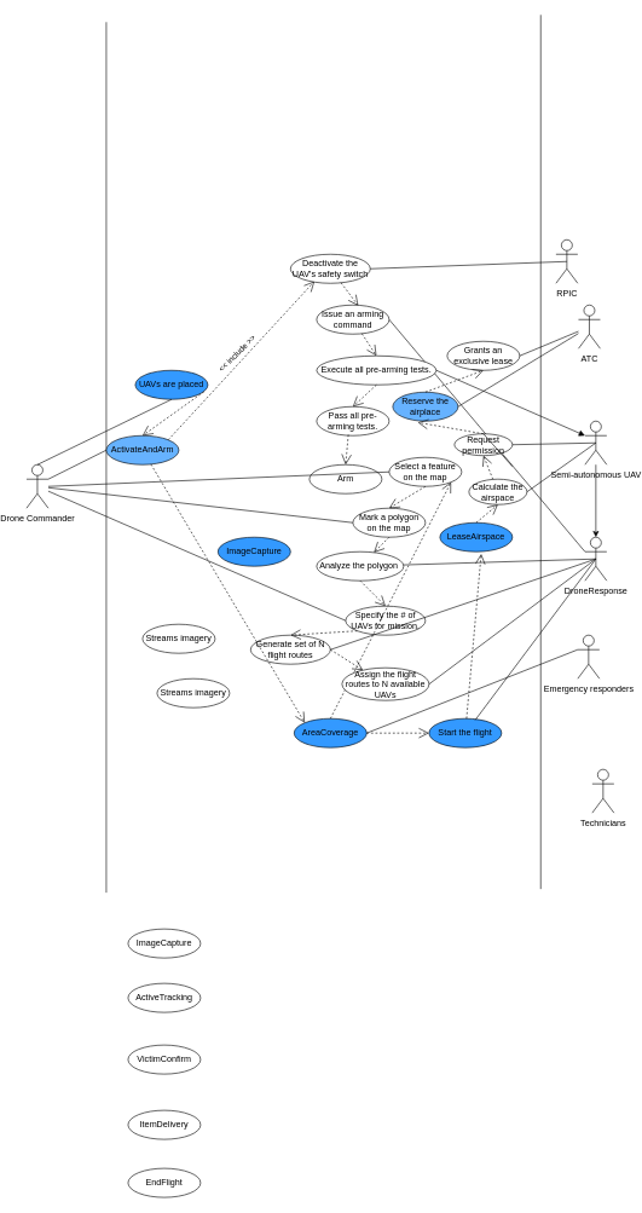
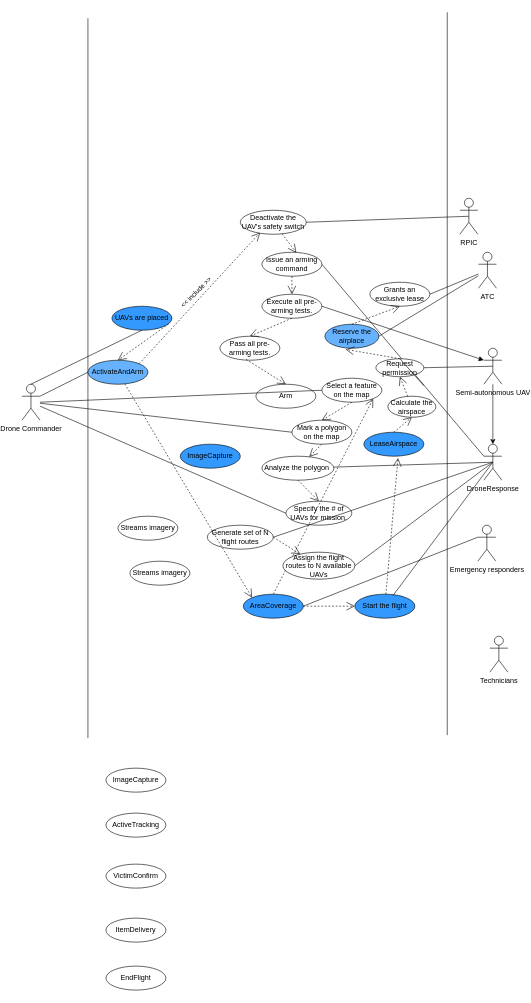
  <mxCell id="0" />
  <mxCell id="1" parent="0" />
  <mxCell id="2" value="" style="endArrow=none;html=1;rounded=0;" edge="1" parent="1"><mxGeometry width="50" height="50" relative="1" as="geometry"><mxPoint x="130" y="1230" as="sourcePoint" /><mxPoint x="130" y="30" as="targetPoint" /></mxGeometry></mxCell>
  <mxCell id="3" value="" style="endArrow=none;html=1;rounded=0;" edge="1" parent="1"><mxGeometry width="50" height="50" relative="1" as="geometry"><mxPoint x="729" y="1225" as="sourcePoint" /><mxPoint x="729" y="20" as="targetPoint" /></mxGeometry></mxCell>
  <mxCell id="4" value="Drone Commander" style="shape=umlActor;verticalLabelPosition=bottom;verticalAlign=top;html=1;" vertex="1" parent="1"><mxGeometry x="20" y="640" width="30" height="60" as="geometry" /></mxCell>
  <mxCell id="5" value="Semi-autonomous UAV" style="shape=umlActor;verticalLabelPosition=bottom;verticalAlign=top;html=1;" vertex="1" parent="1"><mxGeometry x="790" y="580" width="30" height="60" as="geometry" /></mxCell>
  <mxCell id="6" value="Emergency responders" style="shape=umlActor;verticalLabelPosition=bottom;verticalAlign=top;html=1;" vertex="1" parent="1"><mxGeometry x="780" y="875" width="30" height="60" as="geometry" /></mxCell>
  <mxCell id="7" value="DroneResponse" style="shape=umlActor;verticalLabelPosition=bottom;verticalAlign=top;html=1;" vertex="1" parent="1"><mxGeometry x="790" y="740" width="30" height="60" as="geometry" /></mxCell>
  <mxCell id="8" value="RPIC" style="shape=umlActor;verticalLabelPosition=bottom;verticalAlign=top;html=1;" vertex="1" parent="1"><mxGeometry x="750" y="330" width="30" height="60" as="geometry" /></mxCell>
  <mxCell id="9" value="Technicians" style="shape=umlActor;verticalLabelPosition=bottom;verticalAlign=top;html=1;" vertex="1" parent="1"><mxGeometry x="800" y="1060" width="30" height="60" as="geometry" /></mxCell>
  <mxCell id="10" value="ActivateAndArm" style="ellipse;whiteSpace=wrap;html=1;align=center;fillColor=#66B2FF;" vertex="1" parent="1"><mxGeometry x="130" y="600" width="100" height="40" as="geometry" /></mxCell>
  <mxCell id="11" value="AreaCoverage" style="ellipse;whiteSpace=wrap;html=1;align=center;fillColor=#3399FF;" vertex="1" parent="1"><mxGeometry x="389" y="990" width="100" height="40" as="geometry" /></mxCell>
  <mxCell id="12" value="LeaseAirspace" style="ellipse;whiteSpace=wrap;html=1;align=center;fillColor=#3399FF;" vertex="1" parent="1"><mxGeometry x="590" y="720" width="100" height="40" as="geometry" /></mxCell>
  <mxCell id="13" value="ImageCapture" style="ellipse;whiteSpace=wrap;html=1;align=center;" vertex="1" parent="1"><mxGeometry x="160" y="1280" width="100" height="40" as="geometry" /></mxCell>
  <mxCell id="14" value="ActiveTracking" style="ellipse;whiteSpace=wrap;html=1;align=center;" vertex="1" parent="1"><mxGeometry x="160" y="1355" width="100" height="40" as="geometry" /></mxCell>
  <mxCell id="15" value="VictimConfirm" style="ellipse;whiteSpace=wrap;html=1;align=center;" vertex="1" parent="1"><mxGeometry x="160" y="1440" width="100" height="40" as="geometry" /></mxCell>
  <mxCell id="16" value="ItemDelivery" style="ellipse;whiteSpace=wrap;html=1;align=center;" vertex="1" parent="1"><mxGeometry x="160" y="1530" width="100" height="40" as="geometry" /></mxCell>
  <mxCell id="17" value="EndFlight" style="ellipse;whiteSpace=wrap;html=1;align=center;" vertex="1" parent="1"><mxGeometry x="160" y="1610" width="100" height="40" as="geometry" /></mxCell>
  <mxCell id="18" value="" style="endArrow=none;html=1;rounded=0;exitX=1;exitY=0.333;exitDx=0;exitDy=0;exitPerimeter=0;entryX=0;entryY=0.5;entryDx=0;entryDy=0;" edge="1" parent="1" source="4" target="10"><mxGeometry width="50" height="50" relative="1" as="geometry"><mxPoint x="200" y="610" as="sourcePoint" /><mxPoint x="180" y="390" as="targetPoint" /></mxGeometry></mxCell>
  <mxCell id="19" value="" style="endArrow=open;endSize=12;dashed=1;html=1;rounded=0;exitX=1;exitY=0;exitDx=0;exitDy=0;entryX=0.3;entryY=0.933;entryDx=0;entryDy=0;entryPerimeter=0;" edge="1" parent="1" source="10" target="21"><mxGeometry x="-0.185" y="26" width="160" relative="1" as="geometry"><mxPoint x="360" y="640" as="sourcePoint" /><mxPoint x="410" y="560" as="targetPoint" /><mxPoint as="offset" /></mxGeometry></mxCell>
  <mxCell id="20" value="&amp;lt;&amp;lt; include &amp;gt;&amp;gt;" style="edgeLabel;html=1;align=center;verticalAlign=middle;resizable=0;points=[];rotation=-45;" vertex="1" connectable="0" parent="19"><mxGeometry x="0.029" y="-2" relative="1" as="geometry"><mxPoint x="-11" y="-8" as="offset" /></mxGeometry></mxCell>
  <mxCell id="21" value="Deactivate the UAV's safety switch" style="ellipse;whiteSpace=wrap;html=1;align=center;" vertex="1" parent="1"><mxGeometry x="384" width="110" height="40" as="geometry" y="350" /></mxCell>
  <mxCell id="22" value="" style="endArrow=none;html=1;rounded=0;exitX=1;exitY=0.5;exitDx=0;exitDy=0;entryX=0.5;entryY=0.5;entryDx=0;entryDy=0;entryPerimeter=0;" edge="1" parent="1" source="21" target="8"><mxGeometry width="50" height="50" relative="1" as="geometry"><mxPoint x="510" y="530" as="sourcePoint" /><mxPoint x="710" y="480" as="targetPoint" /></mxGeometry></mxCell>
  <mxCell id="23" value="" style="endArrow=open;endSize=12;dashed=1;html=1;rounded=0;entryX=0.574;entryY=0.021;entryDx=0;entryDy=0;entryPerimeter=0;" edge="1" parent="1" source="21" target="25"><mxGeometry x="-0.185" y="26" width="160" relative="1" as="geometry"><mxPoint x="409.17" y="550" as="sourcePoint" /><mxPoint x="494.002" y="390.217" as="targetPoint" /><mxPoint as="offset" /></mxGeometry></mxCell>
  <mxCell id="24" value="" style="endArrow=none;html=1;rounded=0;exitX=1;exitY=0.5;exitDx=0;exitDy=0;entryX=0;entryY=0.333;entryDx=0;entryDy=0;entryPerimeter=0;" edge="1" parent="1" source="25" target="7"><mxGeometry width="50" height="50" relative="1" as="geometry"><mxPoint x="515" y="730" as="sourcePoint" /><mxPoint x="730" y="720" as="targetPoint" /></mxGeometry></mxCell>
  <mxCell id="25" value="Issue an arming command" style="ellipse;whiteSpace=wrap;html=1;align=center;" vertex="1" parent="1"><mxGeometry x="420" y="420" width="100" height="40" as="geometry" /></mxCell>
- <mxCell id="26" value="Execute all pre-arming tests." style="ellipse;whiteSpace=wrap;html=1;align=center;" vertex="1" parent="1"><mxGeometry x="420" y="490" width="165" height="40" as="geometry" /></mxCell>
+ <mxCell id="26" value="Execute all pre-arming tests." style="ellipse;whiteSpace=wrap;html=1;align=center;" vertex="1" parent="1"><mxGeometry x="420" y="490" width="100" height="40" as="geometry" /></mxCell>
  <mxCell id="27" value="" style="endArrow=open;endSize=12;dashed=1;html=1;rounded=0;entryX=0.5;entryY=0;entryDx=0;entryDy=0;" edge="1" parent="1" source="25" target="26"><mxGeometry x="-0.185" y="26" width="160" relative="1" as="geometry"><mxPoint x="345" y="710" as="sourcePoint" /><mxPoint x="450" y="630" as="targetPoint" /><mxPoint as="offset" /></mxGeometry></mxCell>
- <mxCell id="28" value="Pass all pre-arming tests." style="ellipse;whiteSpace=wrap;html=1;align=center;" vertex="1" parent="1"><mxGeometry x="420" y="560" width="100" height="40" as="geometry" /></mxCell>
+ <mxCell id="28" value="Pass all pre-arming tests." style="ellipse;whiteSpace=wrap;html=1;align=center;" vertex="1" parent="1"><mxGeometry x="350" y="560" width="100" height="40" as="geometry" /></mxCell>
  <mxCell id="29" value="" style="endArrow=open;endSize=12;dashed=1;html=1;rounded=0;exitX=0.5;exitY=1;exitDx=0;exitDy=0;entryX=0.5;entryY=0;entryDx=0;entryDy=0;" edge="1" parent="1" source="26" target="28"><mxGeometry x="-0.185" y="26" width="160" relative="1" as="geometry"><mxPoint x="350" y="670" as="sourcePoint" /><mxPoint x="450" y="610" as="targetPoint" /><mxPoint as="offset" /><Array as="points" /></mxGeometry></mxCell>
  <mxCell id="30" value="" style="endArrow=block;html=1;rounded=0;exitX=1;exitY=0.5;exitDx=0;exitDy=0;entryX=0;entryY=0.333;entryDx=0;entryDy=0;entryPerimeter=0;" edge="1" parent="1" source="26" target="5"><mxGeometry width="50" height="50" relative="1" as="geometry"><mxPoint x="570" y="630" as="sourcePoint" /><mxPoint x="770" y="580" as="targetPoint" /></mxGeometry></mxCell>
- <mxCell id="31" value="" style="endArrow=none;html=1;rounded=0;exitX=1;exitY=0.5;exitDx=0;exitDy=0;entryX=0.5;entryY=0.5;entryDx=0;entryDy=0;entryPerimeter=0;" edge="1" parent="1" source="57" target="5"><mxGeometry width="50" height="50" relative="1" as="geometry"><mxPoint x="620" y="710" as="sourcePoint" /><mxPoint x="860" y="720" as="targetPoint" /></mxGeometry></mxCell>
  <mxCell id="32" value="Arm" style="ellipse;whiteSpace=wrap;html=1;align=center;" vertex="1" parent="1"><mxGeometry x="410" y="640" width="100" height="40" as="geometry" /></mxCell>
  <mxCell id="33" value="" style="endArrow=open;endSize=12;dashed=1;html=1;rounded=0;exitX=0.437;exitY=0.968;exitDx=0;exitDy=0;entryX=0.5;entryY=0;entryDx=0;entryDy=0;exitPerimeter=0;" edge="1" parent="1" source="28" target="32"><mxGeometry x="-0.185" y="26" width="160" relative="1" as="geometry"><mxPoint x="350" y="650" as="sourcePoint" /><mxPoint x="450" y="630" as="targetPoint" /><mxPoint as="offset" /><Array as="points" /></mxGeometry></mxCell>
  <mxCell id="34" style="edgeStyle=orthogonalEdgeStyle;rounded=0;orthogonalLoop=1;jettySize=auto;html=1;entryX=0.5;entryY=0;entryDx=0;entryDy=0;entryPerimeter=0;" edge="1" parent="1" source="5" target="7"><mxGeometry relative="1" as="geometry" /></mxCell>
  <mxCell id="35" value="" style="endArrow=none;html=1;rounded=0;exitX=1;exitY=0.5;exitDx=0;exitDy=0;entryX=0;entryY=0.333;entryDx=0;entryDy=0;entryPerimeter=0;" edge="1" parent="1" source="11" target="6"><mxGeometry width="50" height="50" relative="1" as="geometry"><mxPoint x="440" y="870" as="sourcePoint" /><mxPoint x="640" y="820" as="targetPoint" /></mxGeometry></mxCell>
  <mxCell id="36" value="Select a feature on the map" style="ellipse;whiteSpace=wrap;html=1;align=center;" vertex="1" parent="1"><mxGeometry x="520" y="630" width="100" height="40" as="geometry" /></mxCell>
  <mxCell id="37" value="Mark a polygon on the map" style="ellipse;whiteSpace=wrap;html=1;align=center;" vertex="1" parent="1"><mxGeometry x="470" y="700" width="100" height="40" as="geometry" /></mxCell>
  <mxCell id="38" value="Specify the # of UAVs for mission." style="ellipse;whiteSpace=wrap;html=1;align=center;" vertex="1" parent="1"><mxGeometry x="460" y="835" width="110" height="40" as="geometry" /></mxCell>
  <mxCell id="39" value="Analyze the polygon&amp;nbsp;" style="ellipse;whiteSpace=wrap;html=1;align=center;" vertex="1" parent="1"><mxGeometry x="420" y="760" width="120" height="40" as="geometry" /></mxCell>
  <mxCell id="40" value="" style="endArrow=none;html=1;rounded=0;entryX=0.5;entryY=0.5;entryDx=0;entryDy=0;entryPerimeter=0;" edge="1" parent="1" source="39" target="7"><mxGeometry width="50" height="50" relative="1" as="geometry"><mxPoint x="500" y="786" as="sourcePoint" /><mxPoint x="765" y="766" as="targetPoint" /></mxGeometry></mxCell>
  <mxCell id="41" value="" style="endArrow=none;html=1;rounded=0;entryX=0;entryY=0.5;entryDx=0;entryDy=0;" edge="1" parent="1" target="36"><mxGeometry width="50" height="50" relative="1" as="geometry"><mxPoint x="50" y="670" as="sourcePoint" /><mxPoint x="260" y="680" as="targetPoint" /></mxGeometry></mxCell>
  <mxCell id="42" value="" style="endArrow=none;html=1;rounded=0;entryX=0;entryY=0.5;entryDx=0;entryDy=0;" edge="1" parent="1" source="4" target="37"><mxGeometry width="50" height="50" relative="1" as="geometry"><mxPoint x="60" y="690" as="sourcePoint" /><mxPoint x="520" y="740" as="targetPoint" /></mxGeometry></mxCell>
  <mxCell id="43" value="" style="endArrow=none;html=1;rounded=0;entryX=0;entryY=0.5;entryDx=0;entryDy=0;" edge="1" parent="1" source="4" target="38"><mxGeometry width="50" height="50" relative="1" as="geometry"><mxPoint x="-40" y="751.5" as="sourcePoint" /><mxPoint x="370" y="828.5" as="targetPoint" /></mxGeometry></mxCell>
  <mxCell id="44" value="Generate set of N flight routes" style="ellipse;whiteSpace=wrap;html=1;align=center;" vertex="1" parent="1"><mxGeometry x="329" y="875" width="110" height="40" as="geometry" /></mxCell>
  <mxCell id="45" value="" style="endArrow=open;endSize=12;dashed=1;html=1;rounded=0;exitX=0.5;exitY=0;exitDx=0;exitDy=0;entryX=1;entryY=1;entryDx=0;entryDy=0;" edge="1" parent="1" source="11" target="36"><mxGeometry x="-0.185" y="26" width="160" relative="1" as="geometry"><mxPoint x="530" y="830" as="sourcePoint" /><mxPoint x="630" y="850" as="targetPoint" /><mxPoint as="offset" /><Array as="points" /></mxGeometry></mxCell>
  <mxCell id="46" value="" style="endArrow=none;html=1;rounded=0;entryX=0.5;entryY=0.5;entryDx=0;entryDy=0;entryPerimeter=0;exitX=1;exitY=0.5;exitDx=0;exitDy=0;" edge="1" parent="1" source="44" target="7"><mxGeometry width="50" height="50" relative="1" as="geometry"><mxPoint x="524" y="850" as="sourcePoint" /><mxPoint x="790" y="834" as="targetPoint" /></mxGeometry></mxCell>
  <mxCell id="47" value="Assign the flight routes to N available UAVs" style="ellipse;whiteSpace=wrap;html=1;align=center;" vertex="1" parent="1"><mxGeometry x="455" y="920" width="120" height="45" as="geometry" /></mxCell>
  <mxCell id="48" value="" style="endArrow=none;html=1;rounded=0;entryX=0.5;entryY=0.5;entryDx=0;entryDy=0;entryPerimeter=0;exitX=1;exitY=0.5;exitDx=0;exitDy=0;" edge="1" parent="1" source="47" target="7"><mxGeometry width="50" height="50" relative="1" as="geometry"><mxPoint x="490" y="880" as="sourcePoint" /><mxPoint x="815" y="780" as="targetPoint" /></mxGeometry></mxCell>
  <mxCell id="49" value="UAVs are placed" style="ellipse;whiteSpace=wrap;html=1;align=center;fillColor=#3399FF;" vertex="1" parent="1"><mxGeometry x="170" y="510" width="100" height="40" as="geometry" /></mxCell>
  <mxCell id="50" value="" style="endArrow=none;html=1;rounded=0;exitX=0.5;exitY=0;exitDx=0;exitDy=0;exitPerimeter=0;entryX=0.5;entryY=1;entryDx=0;entryDy=0;" edge="1" parent="1" source="4" target="49"><mxGeometry width="50" height="50" relative="1" as="geometry"><mxPoint x="30" y="620" as="sourcePoint" /><mxPoint x="230" y="570" as="targetPoint" /></mxGeometry></mxCell>
  <mxCell id="51" value="" style="endArrow=open;endSize=12;dashed=1;html=1;rounded=0;exitX=0.948;exitY=0.733;exitDx=0;exitDy=0;entryX=0.5;entryY=0;entryDx=0;entryDy=0;exitPerimeter=0;fillColor=#3399FF;" edge="1" parent="1" source="49" target="10"><mxGeometry x="-0.185" y="26" width="160" relative="1" as="geometry"><mxPoint x="260" y="500" as="sourcePoint" /><mxPoint x="360" y="520" as="targetPoint" /><mxPoint as="offset" /><Array as="points" /></mxGeometry></mxCell>
  <mxCell id="52" value="" style="endArrow=open;endSize=12;dashed=1;html=1;rounded=0;entryX=0;entryY=0;entryDx=0;entryDy=0;" edge="1" parent="1" source="10" target="11"><mxGeometry x="-0.185" y="26" width="160" relative="1" as="geometry"><mxPoint x="366" y="639" as="sourcePoint" /><mxPoint x="401" y="690" as="targetPoint" /><mxPoint as="offset" /><Array as="points" /></mxGeometry></mxCell>
  <mxCell id="53" value="Start the flight" style="ellipse;whiteSpace=wrap;html=1;align=center;fillColor=#3399FF;" vertex="1" parent="1"><mxGeometry x="575" y="990" width="100" height="40" as="geometry" /></mxCell>
  <mxCell id="54" value="" style="endArrow=open;endSize=12;dashed=1;html=1;rounded=0;exitX=1;exitY=0.5;exitDx=0;exitDy=0;entryX=0;entryY=0.5;entryDx=0;entryDy=0;" edge="1" parent="1" source="11" target="53"><mxGeometry x="-0.185" y="26" width="160" relative="1" as="geometry"><mxPoint x="540" y="1161" as="sourcePoint" /><mxPoint x="440" y="970" as="targetPoint" /><mxPoint as="offset" /><Array as="points" /></mxGeometry></mxCell>
  <mxCell id="55" value="" style="endArrow=none;html=1;rounded=0;entryX=0.5;entryY=0.5;entryDx=0;entryDy=0;entryPerimeter=0;exitX=0.637;exitY=0.049;exitDx=0;exitDy=0;exitPerimeter=0;" edge="1" parent="1" source="53" target="7"><mxGeometry width="50" height="50" relative="1" as="geometry"><mxPoint x="550" y="878" as="sourcePoint" /><mxPoint x="816" y="862" as="targetPoint" /></mxGeometry></mxCell>
  <mxCell id="56" value="" style="endArrow=open;endSize=12;dashed=1;html=1;rounded=0;entryX=0.569;entryY=1.075;entryDx=0;entryDy=0;entryPerimeter=0;" edge="1" parent="1" source="53" target="12"><mxGeometry x="-0.185" y="26" width="160" relative="1" as="geometry"><mxPoint x="610" y="891" as="sourcePoint" /><mxPoint x="645" y="700" as="targetPoint" /><mxPoint as="offset" /><Array as="points" /></mxGeometry></mxCell>
  <mxCell id="57" value="Calculate the airspace" style="ellipse;whiteSpace=wrap;html=1;align=center;" vertex="1" parent="1"><mxGeometry x="630" y="660" width="80" height="35" as="geometry" /></mxCell>
  <mxCell id="58" value="Request permission" style="ellipse;whiteSpace=wrap;html=1;align=center;" vertex="1" parent="1"><mxGeometry x="610" y="597.5" width="80" height="30" as="geometry" /></mxCell>
  <mxCell id="59" value="" style="endArrow=open;endSize=12;dashed=1;html=1;rounded=0;exitX=0.5;exitY=0;exitDx=0;exitDy=0;entryX=0.5;entryY=1;entryDx=0;entryDy=0;" edge="1" parent="1" source="12" target="57"><mxGeometry x="-0.185" y="26" width="160" relative="1" as="geometry"><mxPoint x="610" y="660" as="sourcePoint" /><mxPoint x="640" y="700" as="targetPoint" /><mxPoint as="offset" /><Array as="points" /></mxGeometry></mxCell>
  <mxCell id="60" value="ATC" style="shape=umlActor;verticalLabelPosition=bottom;verticalAlign=top;html=1;" vertex="1" parent="1"><mxGeometry x="781" y="420" width="30" height="60" as="geometry" /></mxCell>
  <mxCell id="61" value="Reserve the airplace" style="ellipse;whiteSpace=wrap;html=1;align=center;fillColor=#66b2ff;" vertex="1" parent="1"><mxGeometry x="525" y="540" width="90" height="40" as="geometry" /></mxCell>
  <mxCell id="62" value="Grants an exclusive lease" style="ellipse;whiteSpace=wrap;html=1;align=center;" vertex="1" parent="1"><mxGeometry x="600" y="470" width="100" height="40" as="geometry" /></mxCell>
  <mxCell id="63" value="" style="endArrow=none;html=1;rounded=0;exitX=0.5;exitY=0;exitDx=0;exitDy=0;entryX=0;entryY=0.333;entryDx=0;entryDy=0;entryPerimeter=0;" edge="1" parent="1" source="58"><mxGeometry width="50" height="50" relative="1" as="geometry"><mxPoint x="450" y="622.5" as="sourcePoint" /><mxPoint x="690" y="642.5" as="targetPoint" /></mxGeometry></mxCell>
  <mxCell id="64" value="" style="endArrow=none;html=1;rounded=0;exitX=1;exitY=0.5;exitDx=0;exitDy=0;" edge="1" parent="1" source="61" target="60"><mxGeometry width="50" height="50" relative="1" as="geometry"><mxPoint x="535" y="525" as="sourcePoint" /><mxPoint x="780" y="415" as="targetPoint" /></mxGeometry></mxCell>
  <mxCell id="65" value="" style="endArrow=none;html=1;rounded=0;exitX=1;exitY=0.5;exitDx=0;exitDy=0;" edge="1" parent="1" source="62" target="60"><mxGeometry width="50" height="50" relative="1" as="geometry"><mxPoint x="700" y="480" as="sourcePoint" /><mxPoint x="791" y="463" as="targetPoint" /></mxGeometry></mxCell>
  <mxCell id="66" value="" style="endArrow=open;endSize=12;dashed=1;html=1;rounded=0;exitX=0.5;exitY=1;exitDx=0;exitDy=0;entryX=0.5;entryY=0;entryDx=0;entryDy=0;" edge="1" parent="1" source="36" target="37"><mxGeometry x="-0.185" y="26" width="160" relative="1" as="geometry"><mxPoint x="540" y="679" as="sourcePoint" /><mxPoint x="536" y="720" as="targetPoint" /><mxPoint as="offset" /><Array as="points" /></mxGeometry></mxCell>
  <mxCell id="67" value="" style="endArrow=open;endSize=12;dashed=1;html=1;rounded=0;exitX=0.5;exitY=1;exitDx=0;exitDy=0;" edge="1" parent="1" source="37" target="39"><mxGeometry x="-0.185" y="26" width="160" relative="1" as="geometry"><mxPoint x="485" y="740" as="sourcePoint" /><mxPoint x="435" y="770" as="targetPoint" /><mxPoint as="offset" /><Array as="points" /></mxGeometry></mxCell>
  <mxCell id="68" value="" style="endArrow=open;endSize=12;dashed=1;html=1;rounded=0;exitX=0.5;exitY=1;exitDx=0;exitDy=0;entryX=0.5;entryY=0;entryDx=0;entryDy=0;" edge="1" parent="1" source="39" target="38"><mxGeometry x="-0.185" y="26" width="160" relative="1" as="geometry"><mxPoint x="591" y="799" as="sourcePoint" /><mxPoint x="570" y="820" as="targetPoint" /><mxPoint as="offset" /><Array as="points" /></mxGeometry></mxCell>
- <mxCell id="69" value="" style="endArrow=open;endSize=12;dashed=1;html=1;rounded=0;exitX=0;exitY=1;exitDx=0;exitDy=0;entryX=0.5;entryY=0;entryDx=0;entryDy=0;" edge="1" parent="1" source="38" target="44"><mxGeometry x="-0.185" y="26" width="160" relative="1" as="geometry"><mxPoint x="274" y="894" as="sourcePoint" /><mxPoint x="270" y="935" as="targetPoint" /><mxPoint as="offset" /><Array as="points" /></mxGeometry></mxCell>
  <mxCell id="70" value="" style="endArrow=open;endSize=12;dashed=1;html=1;rounded=0;exitX=1;exitY=0.5;exitDx=0;exitDy=0;" edge="1" parent="1" source="44" target="47"><mxGeometry x="-0.185" y="26" width="160" relative="1" as="geometry"><mxPoint x="439" y="929" as="sourcePoint" /><mxPoint x="347" y="935" as="targetPoint" /><mxPoint as="offset" /><Array as="points" /></mxGeometry></mxCell>
  <mxCell id="71" value="" style="endArrow=open;endSize=12;dashed=1;html=1;rounded=0;entryX=0.5;entryY=1;entryDx=0;entryDy=0;" edge="1" parent="1" source="57" target="58"><mxGeometry x="-0.185" y="26" width="160" relative="1" as="geometry"><mxPoint x="655" y="662.5" as="sourcePoint" /><mxPoint x="675" y="627.5" as="targetPoint" /><mxPoint as="offset" /><Array as="points" /></mxGeometry></mxCell>
  <mxCell id="72" value="" style="endArrow=open;endSize=12;dashed=1;html=1;rounded=0;entryX=0.384;entryY=1.047;entryDx=0;entryDy=0;exitX=0.5;exitY=0;exitDx=0;exitDy=0;entryPerimeter=0;" edge="1" parent="1" source="58" target="61"><mxGeometry x="-0.185" y="26" width="160" relative="1" as="geometry"><mxPoint x="590" y="612" as="sourcePoint" /><mxPoint x="577" y="580" as="targetPoint" /><mxPoint as="offset" /><Array as="points" /></mxGeometry></mxCell>
  <mxCell id="73" value="" style="endArrow=open;endSize=12;dashed=1;html=1;rounded=0;exitX=0.5;exitY=0;exitDx=0;exitDy=0;entryX=0.5;entryY=1;entryDx=0;entryDy=0;" edge="1" parent="1" source="61" target="62"><mxGeometry x="-0.185" y="26" width="160" relative="1" as="geometry"><mxPoint x="584" y="429" as="sourcePoint" /><mxPoint x="580" y="470" as="targetPoint" /><mxPoint as="offset" /><Array as="points" /></mxGeometry></mxCell>
  <mxCell id="74" value="" style="endArrow=none;html=1;rounded=0;exitX=1;exitY=0.5;exitDx=0;exitDy=0;entryX=0.5;entryY=0.5;entryDx=0;entryDy=0;entryPerimeter=0;" edge="1" parent="1" source="58" target="5"><mxGeometry width="50" height="50" relative="1" as="geometry"><mxPoint x="720" y="688" as="sourcePoint" /><mxPoint x="815" y="620" as="targetPoint" /></mxGeometry></mxCell>
  <mxCell id="75" value="ImageCapture" style="ellipse;whiteSpace=wrap;html=1;align=center;fillColor=#3399FF;" vertex="1" parent="1"><mxGeometry x="284" y="740" width="100" height="40" as="geometry" /></mxCell>
  <mxCell id="76" value="Streams imagery" style="ellipse;whiteSpace=wrap;html=1;align=center;" vertex="1" parent="1"><mxGeometry x="180" y="860" width="100" height="40" as="geometry" /></mxCell>
  <mxCell id="77" value="Streams imagery" style="ellipse;whiteSpace=wrap;html=1;align=center;" vertex="1" parent="1"><mxGeometry x="200" y="935" width="100" height="40" as="geometry" /></mxCell>
